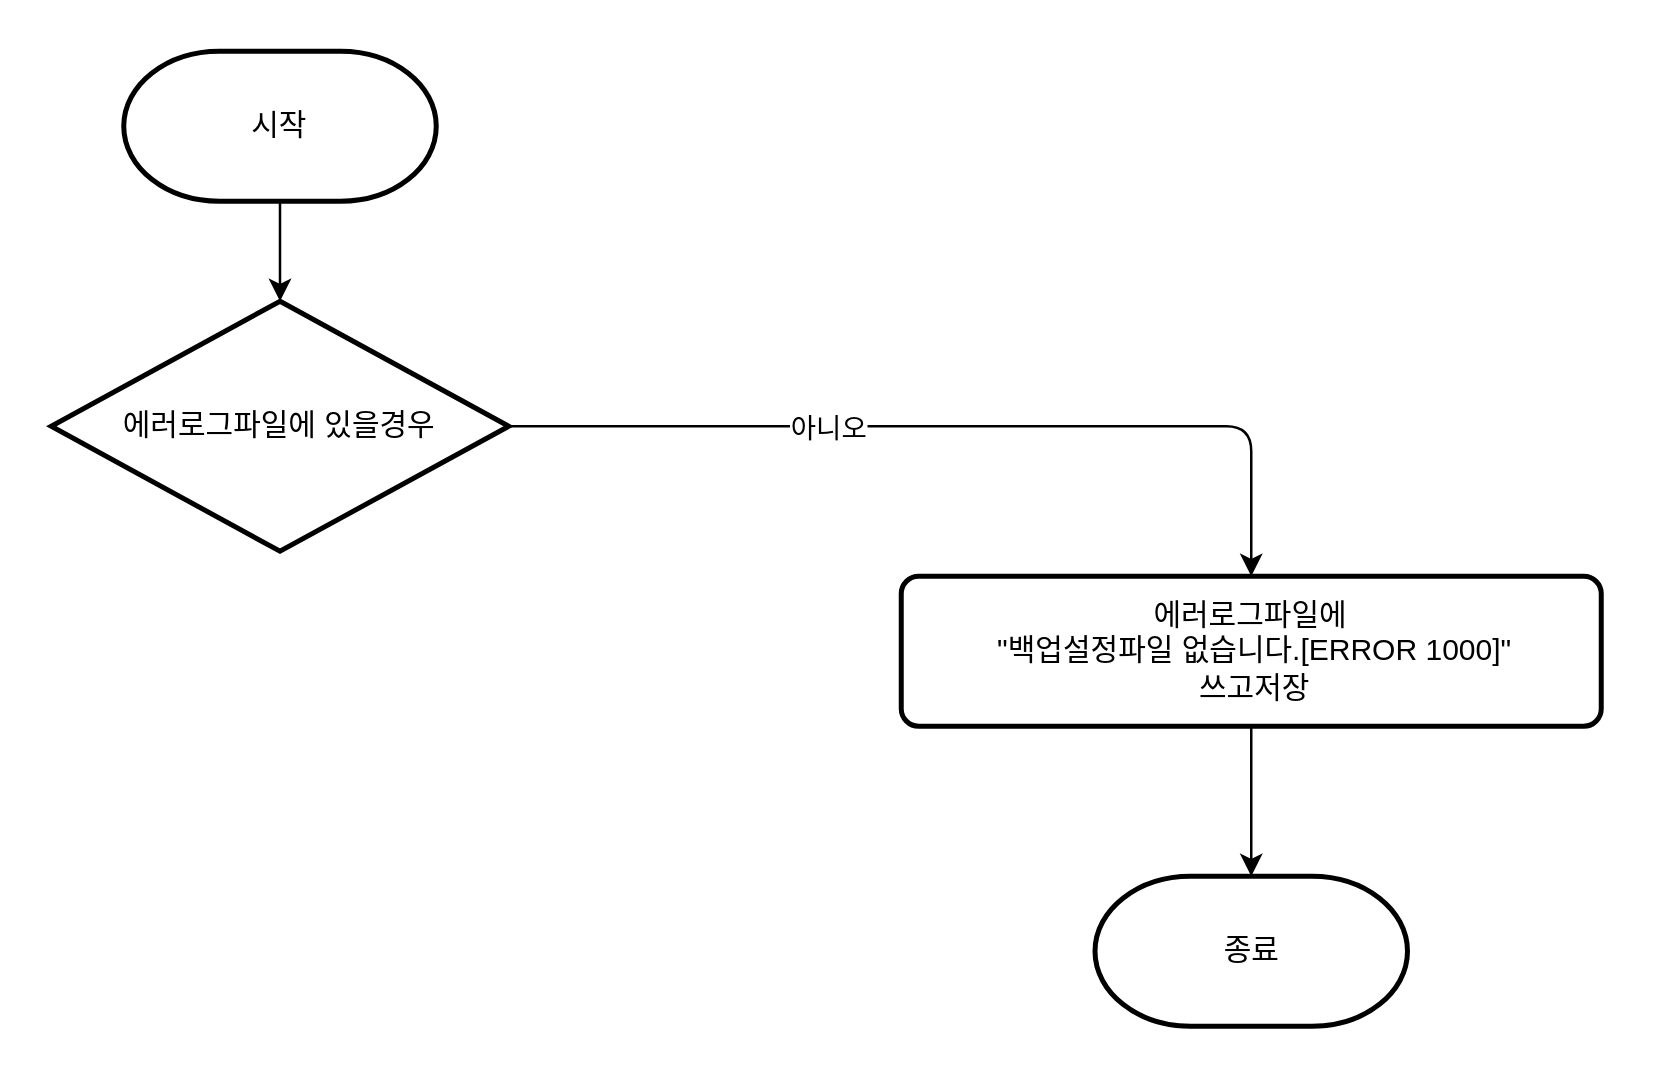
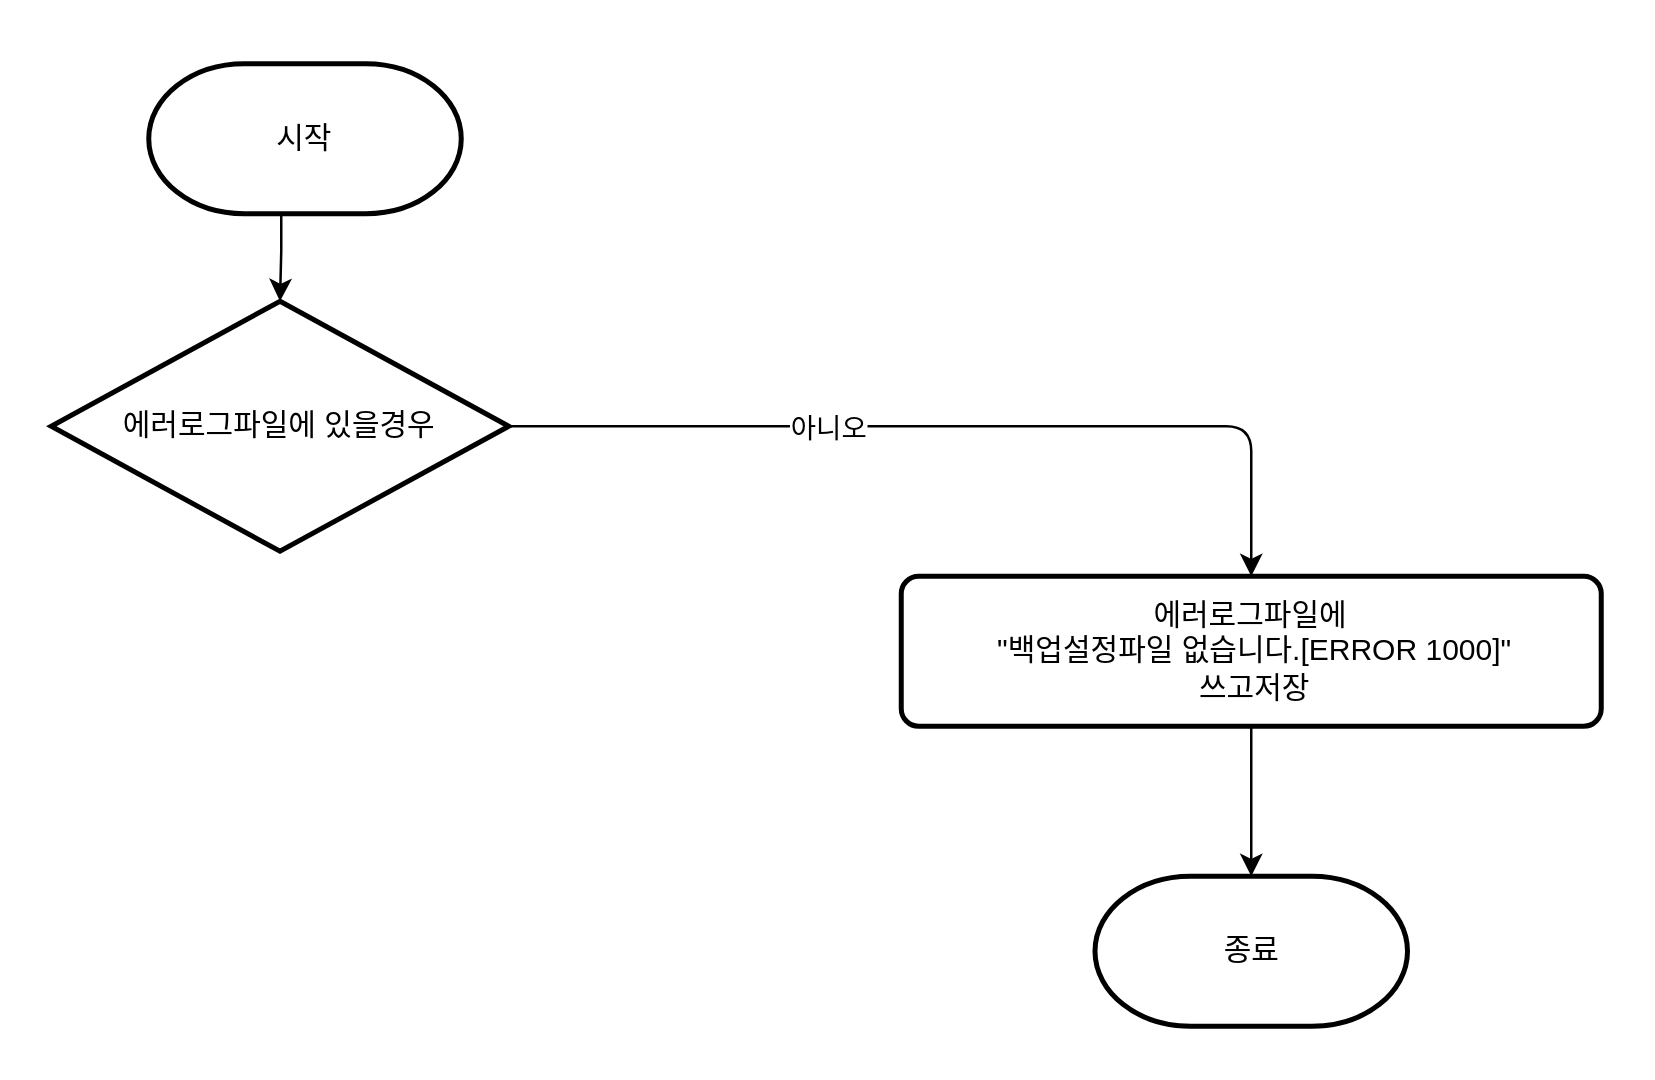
  <mxCell id="0" />
  <mxCell id="1" parent="0" />
  <mxCell id="2" style="edgeStyle=orthogonalEdgeStyle;rounded=0;orthogonalLoop=1;jettySize=auto;html=1;exitX=0.5;exitY=1;exitDx=0;exitDy=0;exitPerimeter=0;entryX=0.5;entryY=0;entryDx=0;entryDy=0;entryPerimeter=0;" edge="1" parent="1" source="3" target="4"><mxGeometry relative="1" as="geometry"><Array as="points"><mxPoint x="112" y="100" /><mxPoint x="112" y="100" /></Array></mxGeometry></mxCell>
- <mxCell id="3" value="시작" style="strokeWidth=2;html=1;shape=mxgraph.flowchart.terminator;whiteSpace=wrap;" vertex="1" parent="1"><mxGeometry x="49" y="20" width="125" height="60" as="geometry" /></mxCell>
+ <mxCell id="3" value="시작" style="strokeWidth=2;html=1;shape=mxgraph.flowchart.terminator;whiteSpace=wrap;" vertex="1" parent="1"><mxGeometry x="59" y="25" width="125" height="60" as="geometry" /></mxCell>
  <mxCell id="4" value="에러로그파일에 있을경우" style="strokeWidth=2;html=1;shape=mxgraph.flowchart.decision;whiteSpace=wrap;" vertex="1" parent="1"><mxGeometry x="20" y="120" width="183" height="100" as="geometry" /></mxCell>
  <mxCell id="5" value="에러로그파일에&lt;br&gt;&amp;nbsp;&quot;백업설정파일 없습니다.[ERROR 1000]&quot;&lt;br&gt;&amp;nbsp;쓰고저장" style="rounded=1;whiteSpace=wrap;html=1;absoluteArcSize=1;arcSize=14;strokeWidth=2;" vertex="1" parent="1"><mxGeometry x="360" y="230" width="280" height="60" as="geometry" /></mxCell>
  <mxCell id="6" value="종료" style="strokeWidth=2;html=1;shape=mxgraph.flowchart.terminator;whiteSpace=wrap;" vertex="1" parent="1"><mxGeometry x="437.5" y="350" width="125" height="60" as="geometry" /></mxCell>
  <mxCell id="7" value="" style="endArrow=classic;html=1;entryX=0.5;entryY=0;entryDx=0;entryDy=0;exitX=1;exitY=0.5;exitDx=0;exitDy=0;exitPerimeter=0;" edge="1" parent="1" source="4" target="5"><mxGeometry width="50" height="50" relative="1" as="geometry"><mxPoint x="220" y="170" as="sourcePoint" /><mxPoint x="150" y="230" as="targetPoint" /><Array as="points"><mxPoint x="500" y="170" /></Array></mxGeometry></mxCell>
  <mxCell id="8" value="아니오" style="edgeLabel;html=1;align=center;verticalAlign=middle;resizable=0;points=[];" vertex="1" connectable="0" parent="7"><mxGeometry x="-0.591" y="-2" relative="1" as="geometry"><mxPoint x="54" y="-2" as="offset" /></mxGeometry></mxCell>
  <mxCell id="9" value="" style="endArrow=classic;html=1;entryX=0.5;entryY=0;entryDx=0;entryDy=0;entryPerimeter=0;exitX=0.5;exitY=1;exitDx=0;exitDy=0;" edge="1" parent="1" source="5" target="6"><mxGeometry width="50" height="50" relative="1" as="geometry"><mxPoint x="100" y="280" as="sourcePoint" /><mxPoint x="150" y="230" as="targetPoint" /><Array as="points" /></mxGeometry></mxCell>
